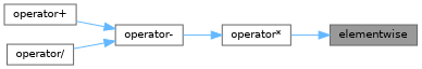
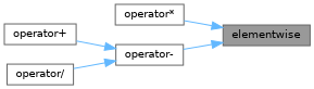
  digraph {
    rankdir=RL
    node [color=grey40 fillcolor=white fontname=Helvetica fontsize=10 shape=box style=filled]
    edge [color=steelblue1 dir=back fontname=Helvetica fontsize=10 labelfontname=Helvetica labelfontsize=10 style=solid]
    n1 [color=gray40 fillcolor=grey60 fontcolor=black height=0.2 label=elementwise width=0.4]
    n2 [height=0.2 label="operator*" width=0.4]
    n3 [height=0.2 label="operator-" width=0.4]
    n4 [height=0.2 label="operator+" width=0.4]
    n5 [height=0.2 label="operator/" width=0.4]
    n1 -> n2
-   n2 -> n3
+   n1 -> n3
    n3 -> n4
    n3 -> n5
  }
